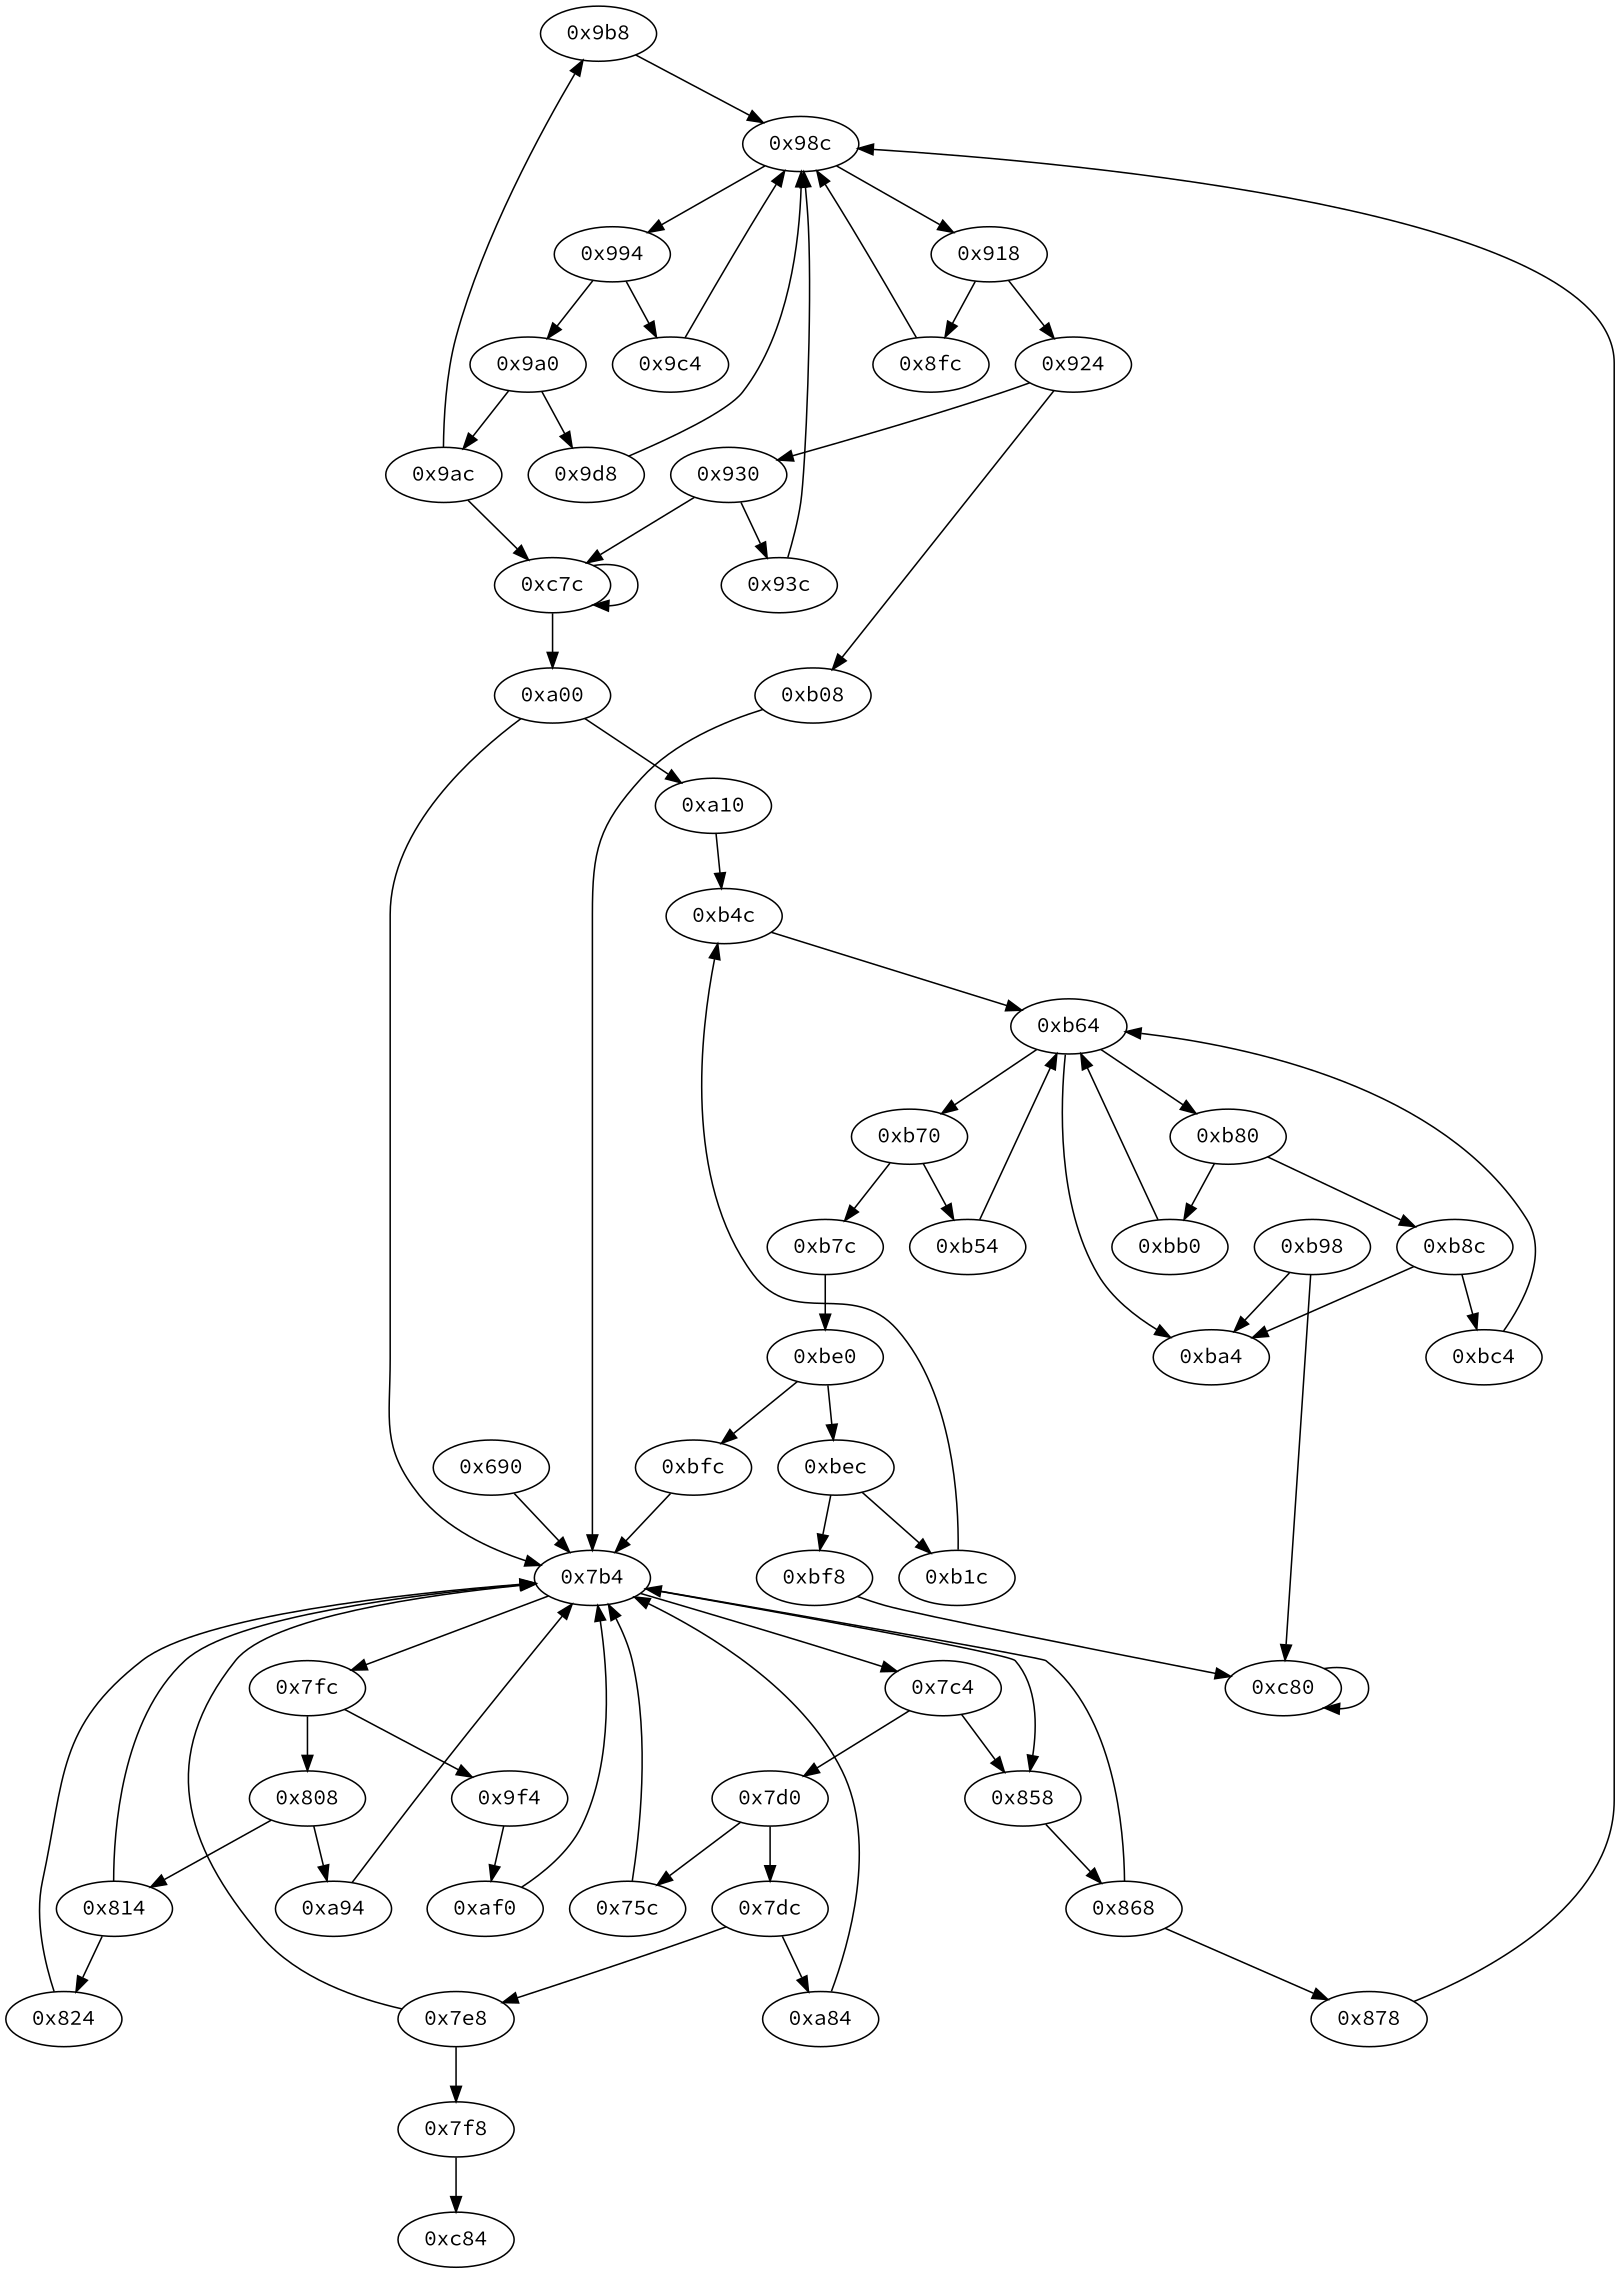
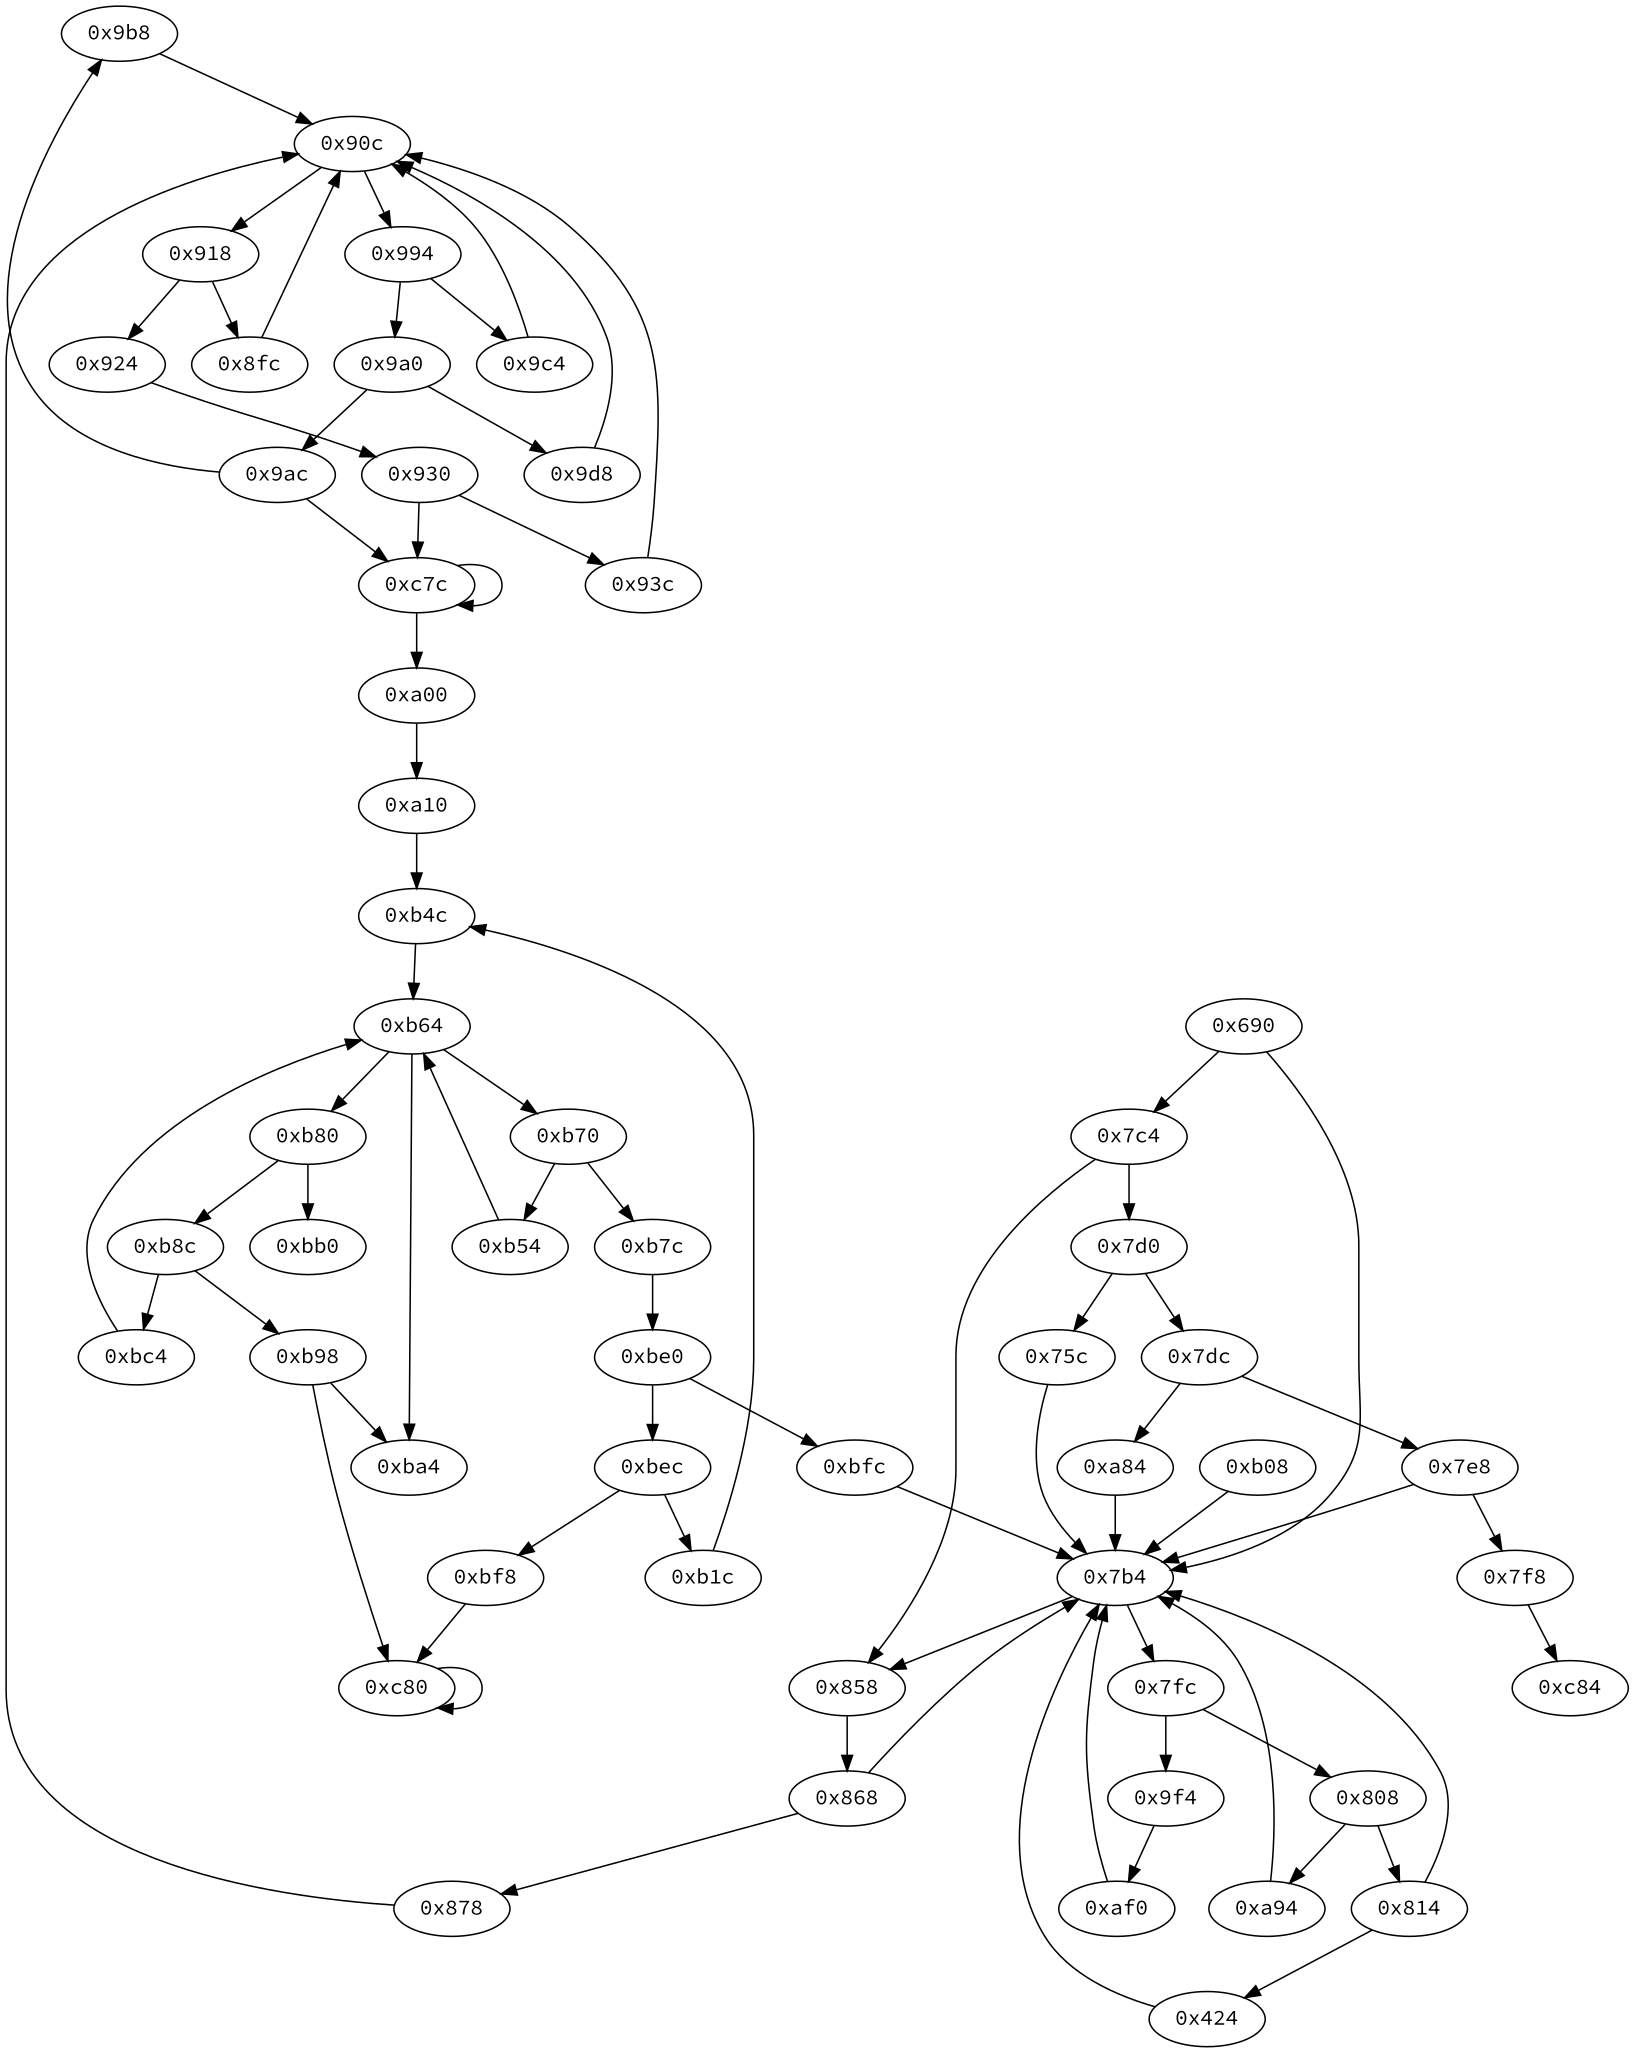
  digraph {
    fontname="Source Code Pro"
    node [fontname="Source Code Pro" opcode="[u'ldr', u'cmp', u'b']"]
    edge [fontname="Source Code Pro"]
    "0x9b8" [opcode="[u'ldr', u'mov', u'b']"]
    "0x9ac"
    "0xc7c" [opcode="[u'b']"]
-   "0x90c" [label="0x98c"]
+   "0x90c"
    "0xa00" [opcode="[u'ldr', u'cmp', u'mov', u'b']"]
    "0x918"
    "0x994"
    "0x924"
    "0x8fc" [opcode="[u'mov', u'str', u'str', u'str']"]
    "0xb08" [opcode="[u'ldr', u'ldr', u'mvn', u'ldr', u'b']"]
    "0x930"
    "0x7b4" [opcode="[u'mov', u'ldr', u'cmp', u'b']"]
    "0x93c" [opcode="[u'ldr', u'mov', u'ldrb', u'ldr', u'add', u'ldr', u'sub', u'sub', u'ldr', u'ldr', u'add', u'sub', u'sub', u'ldr', u'ldr', u'ldr', u'sub', u'add', u'add', u'add', u'ldr', u'b']"]
    "0xa10" [opcode="[u'ldr', u'ldr', u'mov', u'bl', u'ldr', u'ldr', u'sub', u'mul', u'ldr', u'eor', u'and', u'mov', u'mov', u'ldr', u'cmp', u'mov', u'mov', u'eor', u'orr', u'ldr', u'eor', u'orr', u'ldr', u'mov', u'mov', u'mov', u'mov', u'mov', u'b']"]
    "0xb4c" [opcode="[u'ldr', u'b']"]
    "0x7fc"
    "0x7c4"
    "0x858" [opcode="[u'ldr', u'cmp', u'mov', u'b']"]
    "0xb64"
    "0x808"
    "0x9f4"
    "0x7d0"
    "0xbf8" [opcode="[u'b']"]
    "0xc80" [opcode="[u'b']"]
    "0x814" [opcode="[u'ldr', u'cmp', u'mov', u'b']"]
    "0xa94" [opcode="[u'ldr', u'mov', u'ldr', u'rsb', u'mvn', u'mul', u'mov', u'eor', u'and', u'ldr', u'mov', u'ldr', u'cmp', u'mov', u'teq', u'ldr', u'mov', u'cmp', u'mov', u'mov', u'cmp', u'mov', u'b']"]
    "0xaf0" [opcode="[u'ldrb', u'ldr', u'cmp', u'ldr', u'mov', u'b']"]
-   "0x824" [opcode="[u'ldrb', u'ldrb', u'ldr', u'eor', u'tst', u'ldr', u'mov', u'cmp', u'mov', u'mov', u'cmp', u'mov', u'b']"]
+   "0x824" [opcode="[u'ldrb', u'ldrb', u'ldr', u'eor', u'tst', u'ldr', u'mov', u'cmp', u'mov', u'mov', u'cmp', u'mov', u'b']" label="0x424"]
    "0x9d8" [opcode="[u'ldr', u'cmp', u'mov', u'mov', u'strb', u'mov', u'b']"]
    "0x9c4" [opcode="[u'ldrb', u'cmp', u'mov', u'mov', u'b']"]
    "0x9a0"
    "0xb7c" [opcode="[u'b']"]
    "0xbe0"
    "0xbfc" [opcode="[u'ldr', u'ldr', u'mvn', u'mov', u'cmp', u'mov', u'mov', u'strb', u'ldr', u'ldr', u'ldr', u'ldr', u'cmp', u'mov', u'rsb', u'mvn', u'mul', u'mvn', u'mov', u'orr', u'ldr', u'ldr', u'cmn', u'mov', u'teq', u'ldr', u'mov', u'cmn', u'mov', u'cmp', u'mov', u'b']"]
    "0xbec"
    "0xb1c" [opcode="[u'ldr', u'ldrb', u'ldr', u'add', u'ldr', u'add', u'ldr', u'sub', u'ldr', u'add', u'ldr', u'add']"]
    "0x878" [opcode="[u'ldr', u'ldr', u'mov', u'bl', u'ldr', u'ldr', u'ldr', u'sub', u'sub', u'add', u'mov', u'mul', u'ldr', u'eor', u'tst', u'mov', u'mov', u'ldr', u'cmp', u'mov', u'mov', u'eor', u'and', u'ldr', u'orr', u'ldr', u'mov', u'mov', u'ldr', u'mov', u'mov', u'mov', u'b']"]
    "0x7dc"
    "0x75c" [opcode="[u'ldr', u'ldr', u'ldr', u'sub', u'mul', u'eor', u'and', u'ldr', u'ldr', u'ldr', u'mov', u'mov', u'cmp', u'mov', u'cmp', u'mov', u'mov', u'cmp', u'mov', u'mov', u'teq', u'mov']"]
    "0x7e8" [opcode="[u'ldr', u'cmp', u'mov', u'b']"]
    "0xa84" [opcode="[u'ldr', u'bl', u'ldr', u'b']"]
    "0x7f8" [opcode="[u'b']"]
    "0xb80"
    "0xb8c"
    "0xbb0" [opcode="[u'ldrb', u'cmp', u'mov', u'mov', u'b']"]
    "0xbc4" [opcode="[u'ldr', u'cmp', u'mov', u'mov', u'strb', u'mov', u'b']"]
    "0xb98"
    "0xba4" [opcode="[u'ldr', u'mov', u'b']"]
    "0xb70"
    "0xb54" [opcode="[u'str', u'str', u'str', u'mov']"]
    "0x868" [opcode="[u'ldr', u'cmp', u'mov', u'b']"]
    "0xc84" [opcode="[u'ldr', u'ldr', u'ldr', u'ldr', u'sub', u'mov', u'sub', u'pop']"]
    "0x690" [opcode="[u'push', u'add', u'sub', u'ldr', u'str', u'mvn', u'ldr', u'ldr', u'str', u'ldr', u'ldr', u'ldr', u'sub', u'sub', u'add', u'mul', u'ldr', u'mvn', u'orr', u'cmn', u'mov', u'ldr', u'mov', u'strb', u'mov', u'cmp', u'mov', u'strb', u'ldr', u'ldr', u'str', u'ldr', u'ldr', u'ldr', u'str', u'ldr', u'str', u'ldr', u'str', u'ldr', u'str', u'ldr', u'ldr', u'str', u'ldr', u'ldr', u'str', u'ldr', u'add', u'stm', u'b']"]
    "0x9b8" -> "0x90c"
    "0x9ac" -> "0x9b8"
    "0x9ac" -> "0xc7c"
    "0xc7c" -> "0xc7c"
    "0xc7c" -> "0xa00"
    "0x90c" -> "0x918"
    "0x90c" -> "0x994"
-   "0xa00" -> "0x7b4"
    "0xa00" -> "0xa10"
    "0x918" -> "0x924"
    "0x918" -> "0x8fc"
    "0x994" -> "0x9c4"
    "0x994" -> "0x9a0"
-   "0x924" -> "0xb08"
    "0x924" -> "0x930"
    "0x8fc" -> "0x90c"
    "0xb08" -> "0x7b4"
    "0x930" -> "0xc7c"
    "0x930" -> "0x93c"
    "0x7b4" -> "0x7fc"
-   "0x7b4" -> "0x7c4"
+   "0x690" -> "0x7c4"
    "0x7b4" -> "0x858"
    "0x93c" -> "0x90c"
    "0xa10" -> "0xb4c"
    "0xb4c" -> "0xb64"
    "0x7fc" -> "0x808"
    "0x7fc" -> "0x9f4"
    "0x7c4" -> "0x858"
    "0x7c4" -> "0x7d0"
    "0x858" -> "0x868"
    "0xb64" -> "0xb80"
    "0xb64" -> "0xba4"
    "0xb64" -> "0xb70"
    "0x808" -> "0x814"
    "0x808" -> "0xa94"
    "0x9f4" -> "0xaf0"
    "0x7d0" -> "0x7dc"
    "0x7d0" -> "0x75c"
    "0xbf8" -> "0xc80"
    "0xc80" -> "0xc80"
    "0x814" -> "0x7b4"
    "0x814" -> "0x824"
    "0xa94" -> "0x7b4"
    "0xaf0" -> "0x7b4"
    "0x824" -> "0x7b4"
    "0x9d8" -> "0x90c"
    "0x9c4" -> "0x90c"
    "0x9a0" -> "0x9ac"
    "0x9a0" -> "0x9d8"
    "0xb7c" -> "0xbe0"
    "0xbe0" -> "0xbfc"
    "0xbe0" -> "0xbec"
    "0xbfc" -> "0x7b4"
    "0xbec" -> "0xbf8"
    "0xbec" -> "0xb1c"
    "0xb1c" -> "0xb4c"
    "0x878" -> "0x90c"
    "0x7dc" -> "0x7e8"
    "0x7dc" -> "0xa84"
    "0x75c" -> "0x7b4"
    "0x7e8" -> "0x7b4"
    "0x7e8" -> "0x7f8"
    "0xa84" -> "0x7b4"
    "0x7f8" -> "0xc84"
    "0xb80" -> "0xb8c"
    "0xb80" -> "0xbb0"
    "0xb8c" -> "0xbc4"
-   "0xb8c" -> "0xba4"
-   "0xbb0" -> "0xb64"
+   "0xb8c" -> "0xb98"
    "0xbc4" -> "0xb64"
    "0xb98" -> "0xc80"
    "0xb98" -> "0xba4"
    "0xb70" -> "0xb7c"
    "0xb70" -> "0xb54"
    "0xb54" -> "0xb64"
    "0x868" -> "0x7b4"
    "0x868" -> "0x878"
    "0x690" -> "0x7b4"
  }
